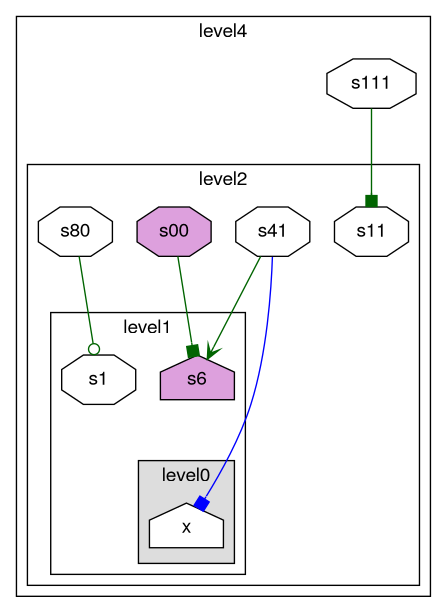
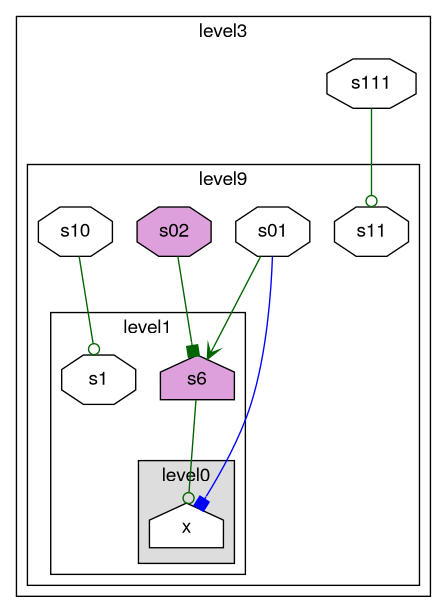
  digraph {
    fontname="Helvetica,Arial,sans-serif"
    nodesep=0.25
    ranksep=1
    node [fillcolor=white fontname="Helvetica,Arial,sans-serif" shape=octagon style=filled]
    edge [arrowhead=odot color=darkgreen fontname="Helvetica,Arial,sans-serif"]
    n1 [label=x shape=house]
    n2 [label=s1]
    n3 [fillcolor=plum label=s6 shape=house]
    n4 [label=s11]
-   n5 [label=s80]
-   n6 [label=s41]
-   n7 [fillcolor=plum label=s00]
+   n5 [label=s10]
+   n6 [label=s01]
+   n7 [fillcolor=plum label=s02]
    n8 [label=s111]
    subgraph cluster_1 {
-     label=level4
+     label=level3
      n8
      subgraph cluster_2 {
-       label=level2
+       label=level9
        n4
        n5
        n6
        n7
        subgraph cluster_3 {
          label=level1
          n2
          n3
          subgraph cluster_4 {
            fillcolor="#DDDDDD"
            label=level0
            style=filled
            n1
          }
        }
      }
    }
+   n3 -> n1
    n5 -> n2
    n6 -> n1 [arrowhead=box color=blue]
    n6 -> n3 [arrowhead=vee]
    n7 -> n3 [arrowhead=box]
-   n8 -> n4 [arrowhead=box]
+   n8 -> n4
  }
